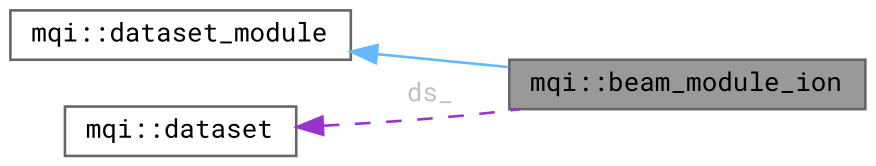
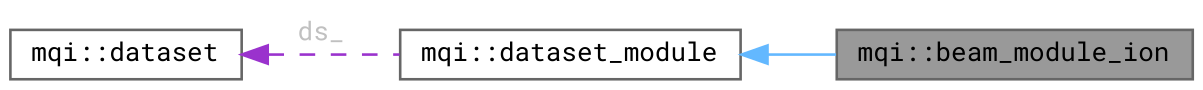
  digraph {
    fontname="Roboto Mono"
    rankdir=LR
    node [color=gray40 fillcolor=white fontname="Roboto Mono" fontsize=10 shape=box style=filled]
    edge [dir=back fontname="Roboto Mono" fontsize=10 labelfontname=Helvetica labelfontsize=10]
    n1 [fillcolor=grey60 fontcolor=black height=0.2 label="mqi::beam_module_ion" width=0.4]
    n2 [height=0.2 label="mqi::dataset_module" width=0.4]
    n3 [height=0.2 label="mqi::dataset" width=0.4]
    n2 -> n1 [color=steelblue1 style=solid]
-   n3 -> n1 [color=darkorchid3 fontcolor=grey label=<<TABLE CELLBORDER="0" BORDER="0"><TR><TD VALIGN="top" ALIGN="LEFT" CELLPADDING="1" CELLSPACING="0">ds_</TD></TR> </TABLE>> style=dashed]
+   n3 -> n2 [color=darkorchid3 fontcolor=grey label=<<TABLE CELLBORDER="0" BORDER="0"><TR><TD VALIGN="top" ALIGN="LEFT" CELLPADDING="1" CELLSPACING="0">ds_</TD></TR> </TABLE>> style=dashed]
  }
